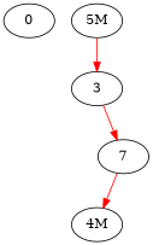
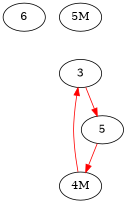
  digraph {
    edge [color=red]
-   0
+   0 [label=6]
    n2 [label="5M"]
    "4M"
    3
-   5 [label=7]
-   n2 -> 3
+   5
+   "4M" -> 3
    3 -> 5
    5 -> "4M"
  }
